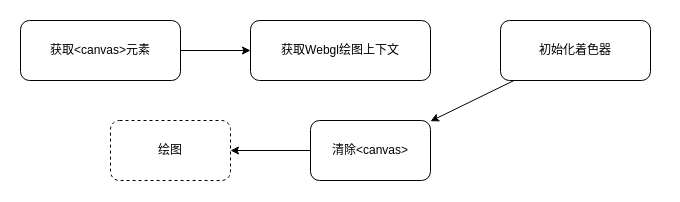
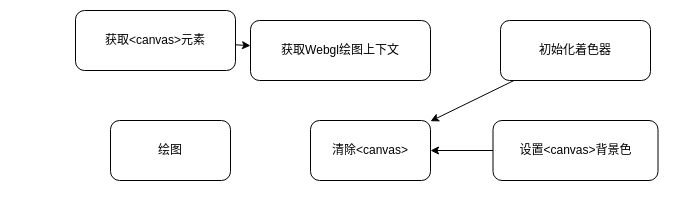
  <mxCell id="0" />
  <mxCell id="1" parent="0" />
  <mxCell id="2" value="" style="edgeStyle=none;html=1;" edge="1" parent="1" source="3" target="4"><mxGeometry relative="1" as="geometry" /></mxCell>
- <mxCell id="3" value="获取&amp;lt;canvas&amp;gt;元素" style="rounded=1;whiteSpace=wrap;html=1;" vertex="1" parent="1"><mxGeometry x="20" y="20" width="160" height="60" as="geometry" /></mxCell>
+ <mxCell id="3" value="获取&amp;lt;canvas&amp;gt;元素" style="rounded=1;whiteSpace=wrap;html=1;" vertex="1" parent="1"><mxGeometry x="75" y="10" width="160" height="60" as="geometry" /></mxCell>
  <mxCell id="4" value="获取Webgl绘图上下文" style="whiteSpace=wrap;html=1;rounded=1;" vertex="1" parent="1"><mxGeometry x="250" y="20" width="180" height="60" as="geometry" /></mxCell>
  <mxCell id="5" value="" style="edgeStyle=none;html=1;" edge="1" parent="1" source="6" target="10"><mxGeometry relative="1" as="geometry" /></mxCell>
  <mxCell id="6" value="初始化着色器" style="whiteSpace=wrap;html=1;rounded=1;" vertex="1" parent="1"><mxGeometry x="500" y="20" width="150" height="60" as="geometry" /></mxCell>
- <mxCell id="9" value="" style="edgeStyle=none;html=1;" edge="1" parent="1" source="10" target="11"><mxGeometry relative="1" as="geometry" /></mxCell>
+ <mxCell id="7" value="" style="edgeStyle=none;html=1;" edge="1" parent="1" source="8" target="10"><mxGeometry relative="1" as="geometry" /></mxCell>
+ <mxCell id="8" value="设置&amp;lt;canvas&amp;gt;背景色" style="whiteSpace=wrap;html=1;rounded=1;" vertex="1" parent="1"><mxGeometry x="492.5" y="120" width="165" height="60" as="geometry" /></mxCell>
  <mxCell id="10" value="清除&amp;lt;canvas&amp;gt;" style="whiteSpace=wrap;html=1;rounded=1;" vertex="1" parent="1"><mxGeometry x="310" y="120" width="120" height="60" as="geometry" /></mxCell>
- <mxCell id="11" value="绘图" style="whiteSpace=wrap;html=1;rounded=1;dashed=1;" vertex="1" parent="1"><mxGeometry x="110" y="120" width="120" height="60" as="geometry" /></mxCell>
+ <mxCell id="11" value="绘图" style="whiteSpace=wrap;html=1;rounded=1;" vertex="1" parent="1"><mxGeometry x="110" y="120" width="120" height="60" as="geometry" /></mxCell>
